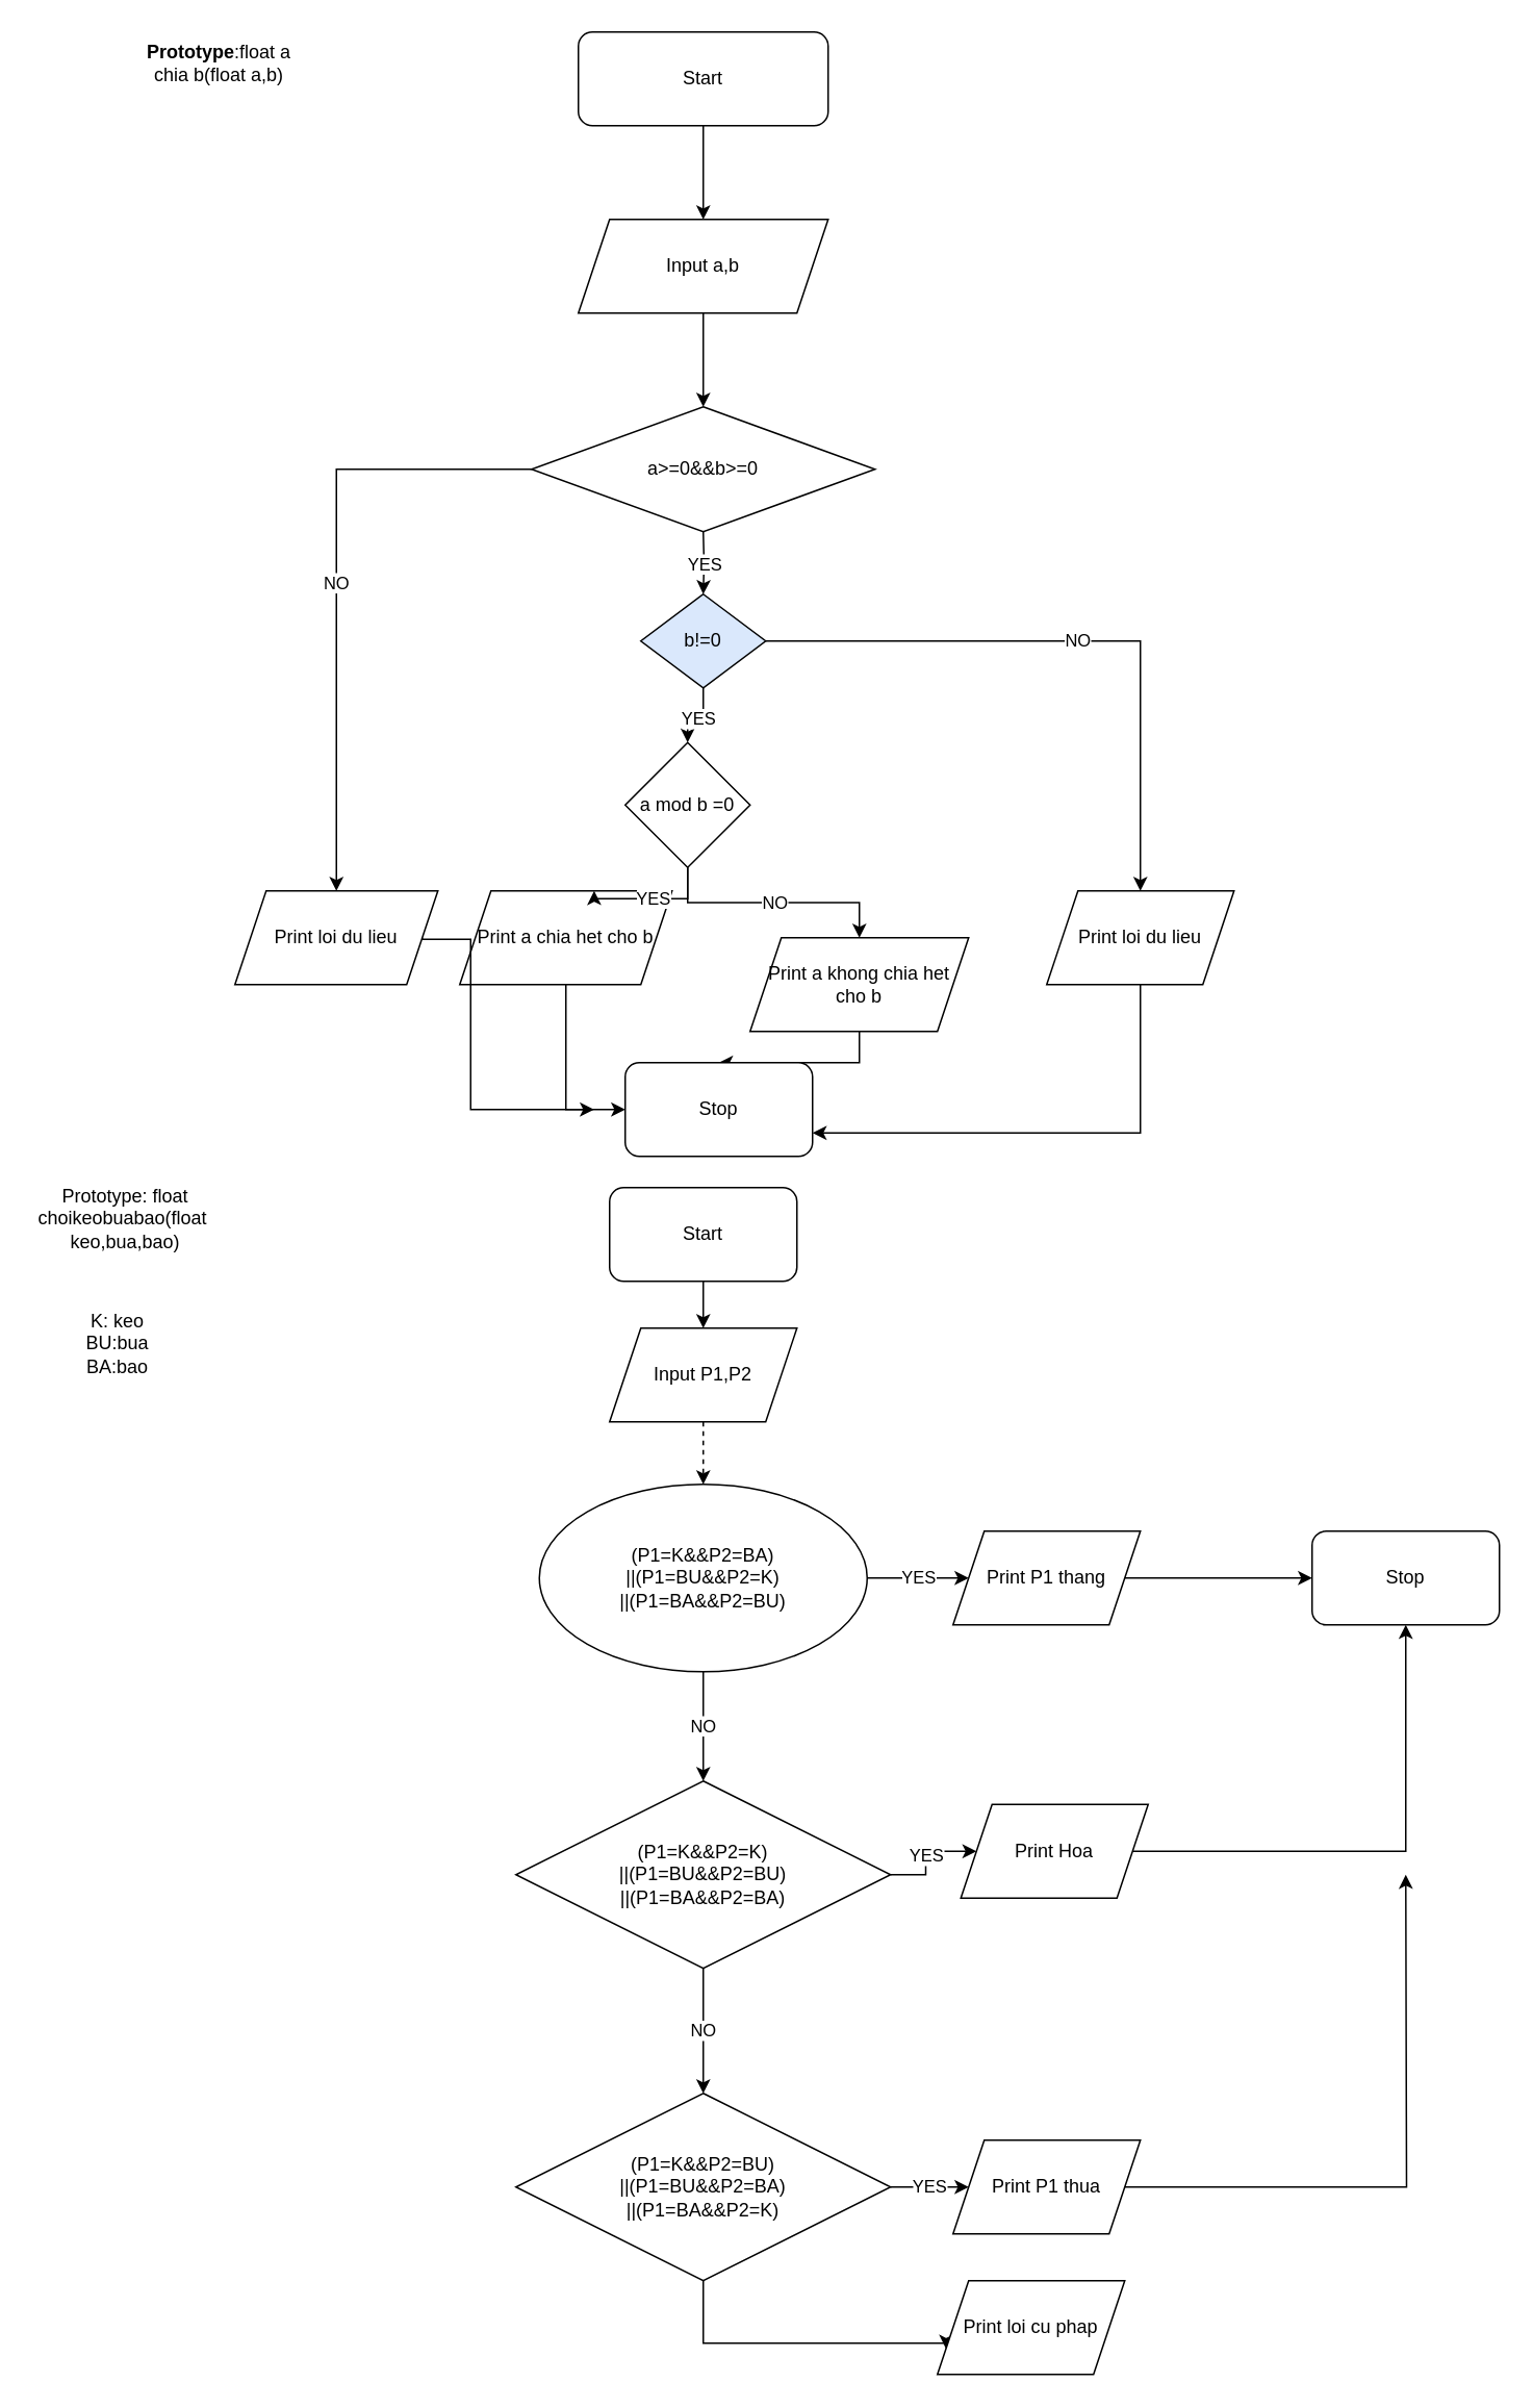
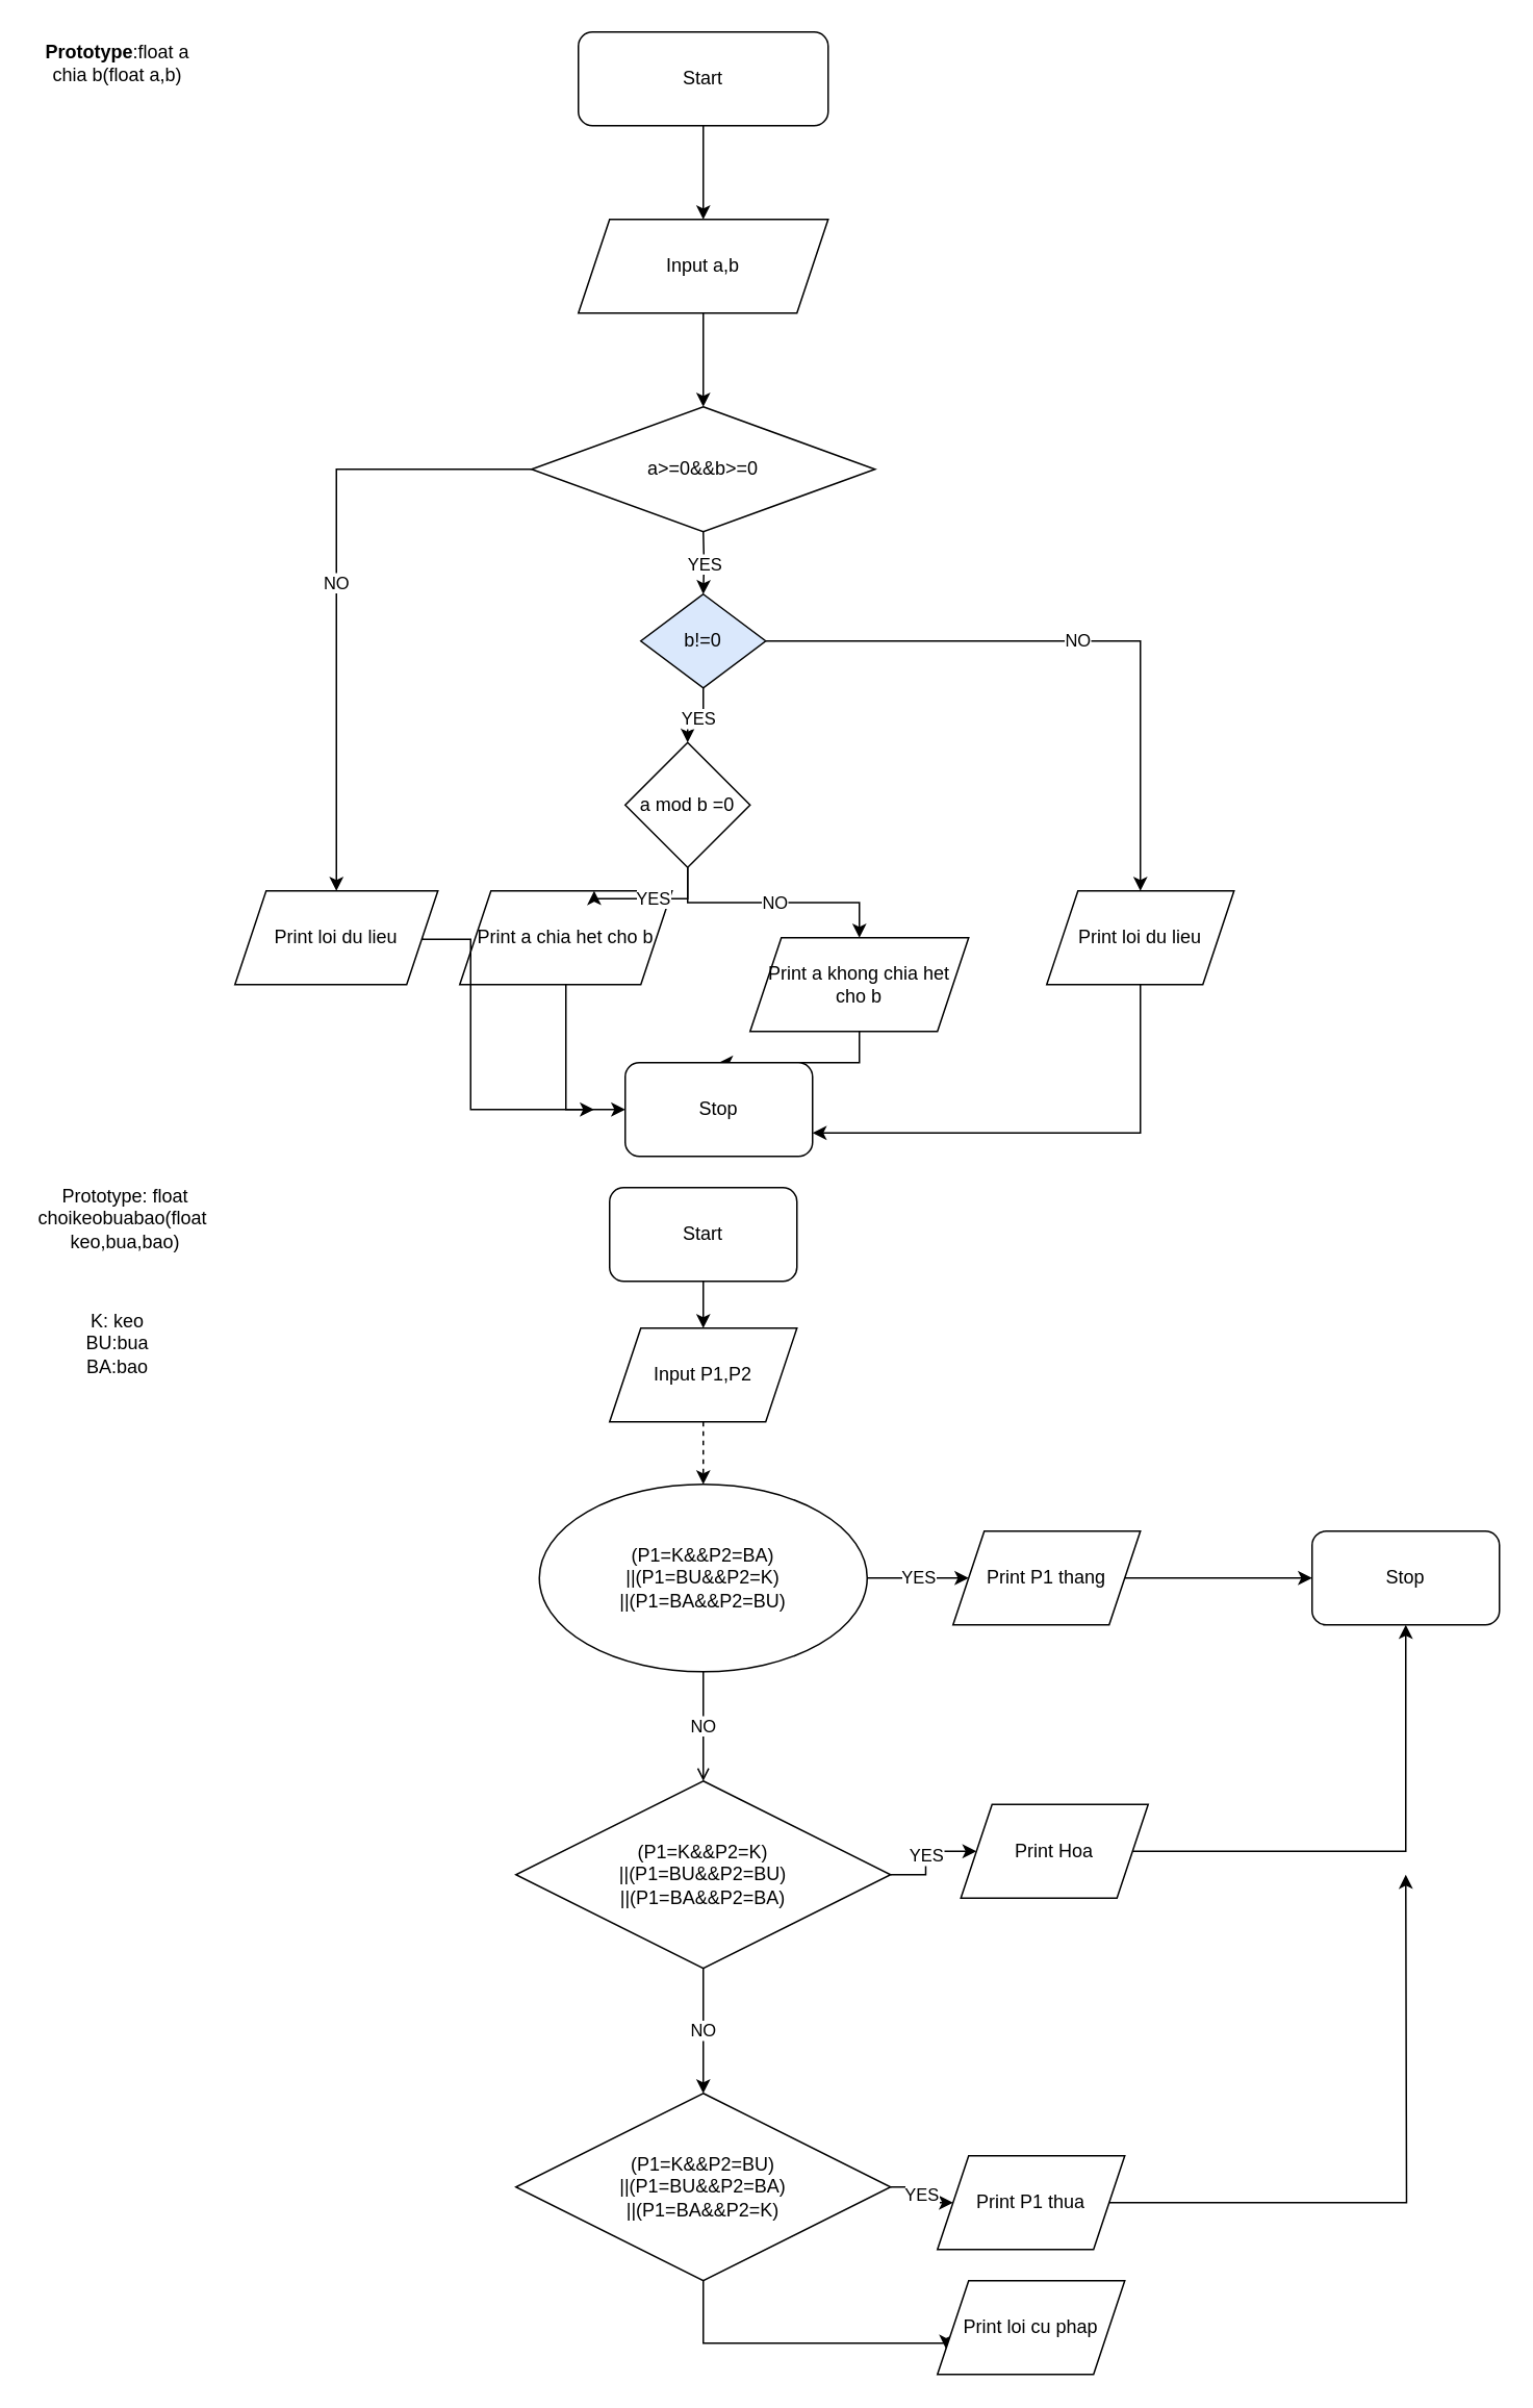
  <mxCell id="0" />
  <mxCell id="1" parent="0" />
  <mxCell id="2" style="edgeStyle=orthogonalEdgeStyle;rounded=0;orthogonalLoop=1;jettySize=auto;html=1;entryX=0.5;entryY=0;entryDx=0;entryDy=0;" edge="1" parent="1" source="3" target="5"><mxGeometry relative="1" as="geometry" /></mxCell>
  <mxCell id="3" value="Start" style="rounded=1;whiteSpace=wrap;html=1;" vertex="1" parent="1"><mxGeometry x="370" y="20" width="160" height="60" as="geometry" /></mxCell>
  <mxCell id="4" value="" style="edgeStyle=orthogonalEdgeStyle;rounded=0;orthogonalLoop=1;jettySize=auto;html=1;" edge="1" parent="1" source="5"><mxGeometry relative="1" as="geometry"><mxPoint x="450" y="260" as="targetPoint" /></mxGeometry></mxCell>
  <mxCell id="5" value="Input a,b" style="shape=parallelogram;perimeter=parallelogramPerimeter;whiteSpace=wrap;html=1;fixedSize=1;" vertex="1" parent="1"><mxGeometry x="370" y="140" width="160" height="60" as="geometry" /></mxCell>
  <mxCell id="6" value="YES" style="edgeStyle=orthogonalEdgeStyle;rounded=0;orthogonalLoop=1;jettySize=auto;html=1;" edge="1" parent="1"><mxGeometry relative="1" as="geometry"><mxPoint x="450" y="340" as="sourcePoint" /><mxPoint x="450" y="380" as="targetPoint" /></mxGeometry></mxCell>
- <mxCell id="7" value="&lt;b&gt;Prototype&lt;/b&gt;:float a chia b(float a,b)" style="text;html=1;align=center;verticalAlign=middle;whiteSpace=wrap;rounded=0;" vertex="1" parent="1"><mxGeometry x="85" y="20" width="110" height="40" as="geometry" /></mxCell>
+ <mxCell id="7" value="&lt;b&gt;Prototype&lt;/b&gt;:float a chia b(float a,b)" style="text;html=1;align=center;verticalAlign=middle;whiteSpace=wrap;rounded=0;" vertex="1" parent="1"><mxGeometry x="20" y="20" width="110" height="40" as="geometry" /></mxCell>
  <mxCell id="8" value="Prototype: float choikeobuabao(float&amp;nbsp; keo,bua,bao)" style="text;html=1;align=center;verticalAlign=middle;whiteSpace=wrap;rounded=0;" vertex="1" parent="1"><mxGeometry x="25" y="740" width="110" height="80" as="geometry" /></mxCell>
  <mxCell id="9" value="K: keo&lt;div&gt;BU:bua&lt;/div&gt;&lt;div&gt;BA:bao&lt;/div&gt;" style="text;html=1;align=center;verticalAlign=middle;whiteSpace=wrap;rounded=0;" vertex="1" parent="1"><mxGeometry x="25" y="780" width="100" height="160" as="geometry" /></mxCell>
  <mxCell id="10" value="" style="edgeStyle=orthogonalEdgeStyle;rounded=0;orthogonalLoop=1;jettySize=auto;html=1;" edge="1" parent="1" source="11" target="13"><mxGeometry relative="1" as="geometry" /></mxCell>
  <mxCell id="11" value="Start" style="rounded=1;whiteSpace=wrap;html=1;" vertex="1" parent="1"><mxGeometry x="390" y="760" width="120" height="60" as="geometry" /></mxCell>
  <mxCell id="12" value="" style="edgeStyle=orthogonalEdgeStyle;rounded=0;orthogonalLoop=1;jettySize=auto;html=1;dashed=1;" edge="1" parent="1" source="13" target="16"><mxGeometry relative="1" as="geometry" /></mxCell>
  <mxCell id="13" value="Input P1,P2" style="shape=parallelogram;perimeter=parallelogramPerimeter;whiteSpace=wrap;html=1;fixedSize=1;" vertex="1" parent="1"><mxGeometry x="390" y="850" width="120" height="60" as="geometry" /></mxCell>
  <mxCell id="14" value="YES" style="edgeStyle=orthogonalEdgeStyle;rounded=0;orthogonalLoop=1;jettySize=auto;html=1;" edge="1" parent="1" source="16" target="18"><mxGeometry relative="1" as="geometry"><Array as="points"><mxPoint x="570" y="1010" /><mxPoint x="570" y="1010" /></Array></mxGeometry></mxCell>
- <mxCell id="15" value="NO" style="edgeStyle=orthogonalEdgeStyle;rounded=0;orthogonalLoop=1;jettySize=auto;html=1;" edge="1" parent="1" source="16" target="21"><mxGeometry relative="1" as="geometry" /></mxCell>
+ <mxCell id="15" value="NO" style="edgeStyle=orthogonalEdgeStyle;rounded=0;orthogonalLoop=1;jettySize=auto;html=1;endArrow=open;" edge="1" parent="1" source="16" target="21"><mxGeometry relative="1" as="geometry" /></mxCell>
  <mxCell id="16" value="(P1=K&amp;amp;&amp;amp;P2=BA)&lt;div&gt;||(P1=BU&amp;amp;&amp;amp;P2=K)&lt;/div&gt;&lt;div&gt;||(P1=BA&amp;amp;&amp;amp;P2=BU)&lt;/div&gt;" style="ellipse;whiteSpace=wrap;html=1;" vertex="1" parent="1"><mxGeometry x="345" y="950" width="210" height="120" as="geometry" /></mxCell>
  <mxCell id="17" value="" style="edgeStyle=orthogonalEdgeStyle;rounded=0;orthogonalLoop=1;jettySize=auto;html=1;" edge="1" parent="1" source="18" target="30"><mxGeometry relative="1" as="geometry" /></mxCell>
  <mxCell id="18" value="Print P1 thang" style="shape=parallelogram;perimeter=parallelogramPerimeter;whiteSpace=wrap;html=1;fixedSize=1;" vertex="1" parent="1"><mxGeometry x="610" y="980" width="120" height="60" as="geometry" /></mxCell>
  <mxCell id="19" value="YES" style="edgeStyle=orthogonalEdgeStyle;rounded=0;orthogonalLoop=1;jettySize=auto;html=1;" edge="1" parent="1" source="21" target="23"><mxGeometry relative="1" as="geometry" /></mxCell>
  <mxCell id="20" value="NO" style="edgeStyle=orthogonalEdgeStyle;rounded=0;orthogonalLoop=1;jettySize=auto;html=1;" edge="1" parent="1" source="21" target="26"><mxGeometry relative="1" as="geometry" /></mxCell>
  <mxCell id="21" value="(P1=K&amp;amp;&amp;amp;P2=K)&lt;div&gt;||(P1=BU&amp;amp;&amp;amp;P2=BU)&lt;/div&gt;&lt;div&gt;||(P1=BA&amp;amp;&amp;amp;P2=BA)&lt;/div&gt;" style="rhombus;whiteSpace=wrap;html=1;" vertex="1" parent="1"><mxGeometry x="330" y="1140" width="240" height="120" as="geometry" /></mxCell>
  <mxCell id="22" style="edgeStyle=orthogonalEdgeStyle;rounded=0;orthogonalLoop=1;jettySize=auto;html=1;entryX=0.5;entryY=1;entryDx=0;entryDy=0;" edge="1" parent="1" source="23" target="30"><mxGeometry relative="1" as="geometry" /></mxCell>
  <mxCell id="23" value="Print Hoa" style="shape=parallelogram;perimeter=parallelogramPerimeter;whiteSpace=wrap;html=1;fixedSize=1;" vertex="1" parent="1"><mxGeometry x="615" y="1155" width="120" height="60" as="geometry" /></mxCell>
  <mxCell id="24" value="YES" style="edgeStyle=orthogonalEdgeStyle;rounded=0;orthogonalLoop=1;jettySize=auto;html=1;" edge="1" parent="1" source="26" target="28"><mxGeometry relative="1" as="geometry" /></mxCell>
  <mxCell id="25" style="edgeStyle=orthogonalEdgeStyle;rounded=0;orthogonalLoop=1;jettySize=auto;html=1;entryX=0;entryY=0.75;entryDx=0;entryDy=0;" edge="1" parent="1" target="29"><mxGeometry relative="1" as="geometry"><mxPoint x="450" y="1450" as="sourcePoint" /><mxPoint x="485.455" y="1553.636" as="targetPoint" /><Array as="points"><mxPoint x="450" y="1500" /><mxPoint x="606" y="1500" /></Array></mxGeometry></mxCell>
  <mxCell id="26" value="(P1=K&amp;amp;&amp;amp;P2=BU)&lt;div&gt;||(P1=BU&amp;amp;&amp;amp;P2=BA)&lt;/div&gt;&lt;div&gt;||(P1=BA&amp;amp;&amp;amp;P2=K)&lt;/div&gt;" style="rhombus;whiteSpace=wrap;html=1;" vertex="1" parent="1"><mxGeometry x="330" y="1340" width="240" height="120" as="geometry" /></mxCell>
  <mxCell id="27" style="edgeStyle=orthogonalEdgeStyle;rounded=0;orthogonalLoop=1;jettySize=auto;html=1;" edge="1" parent="1" source="28"><mxGeometry relative="1" as="geometry"><mxPoint x="900" y="1200" as="targetPoint" /></mxGeometry></mxCell>
- <mxCell id="28" value="Print P1 thua" style="shape=parallelogram;perimeter=parallelogramPerimeter;whiteSpace=wrap;html=1;fixedSize=1;" vertex="1" parent="1"><mxGeometry x="610" y="1370" width="120" height="60" as="geometry" /></mxCell>
+ <mxCell id="28" value="Print P1 thua" style="shape=parallelogram;perimeter=parallelogramPerimeter;whiteSpace=wrap;html=1;fixedSize=1;" vertex="1" parent="1"><mxGeometry x="600" y="1380" width="120" height="60" as="geometry" /></mxCell>
  <mxCell id="29" value="Print loi cu phap" style="shape=parallelogram;perimeter=parallelogramPerimeter;whiteSpace=wrap;html=1;fixedSize=1;" vertex="1" parent="1"><mxGeometry x="600" y="1460" width="120" height="60" as="geometry" /></mxCell>
  <mxCell id="30" value="Stop" style="rounded=1;whiteSpace=wrap;html=1;" vertex="1" parent="1"><mxGeometry x="840" y="980" width="120" height="60" as="geometry" /></mxCell>
  <mxCell id="31" value="NO" style="edgeStyle=orthogonalEdgeStyle;rounded=0;orthogonalLoop=1;jettySize=auto;html=1;entryX=0.5;entryY=0;entryDx=0;entryDy=0;" edge="1" parent="1" source="32" target="43"><mxGeometry relative="1" as="geometry" /></mxCell>
  <mxCell id="32" value="a&amp;gt;=0&amp;amp;&amp;amp;b&amp;gt;=0" style="rhombus;whiteSpace=wrap;html=1;" vertex="1" parent="1"><mxGeometry x="340" y="260" width="220" height="80" as="geometry" /></mxCell>
  <mxCell id="33" value="YES" style="edgeStyle=orthogonalEdgeStyle;rounded=0;orthogonalLoop=1;jettySize=auto;html=1;" edge="1" parent="1" source="35" target="37"><mxGeometry relative="1" as="geometry" /></mxCell>
  <mxCell id="34" value="NO" style="edgeStyle=orthogonalEdgeStyle;rounded=0;orthogonalLoop=1;jettySize=auto;html=1;" edge="1" parent="1" source="35" target="45"><mxGeometry relative="1" as="geometry" /></mxCell>
  <mxCell id="35" value="b!=0" style="rhombus;whiteSpace=wrap;html=1;fillColor=#dae8fc;" vertex="1" parent="1"><mxGeometry x="410" y="380" width="80" height="60" as="geometry" /></mxCell>
  <mxCell id="36" value="NO" style="edgeStyle=orthogonalEdgeStyle;rounded=0;orthogonalLoop=1;jettySize=auto;html=1;" edge="1" parent="1" source="37" target="41"><mxGeometry relative="1" as="geometry" /></mxCell>
  <mxCell id="37" value="a mod b =0" style="rhombus;whiteSpace=wrap;html=1;" vertex="1" parent="1"><mxGeometry x="400" y="475" width="80" height="80" as="geometry" /></mxCell>
  <mxCell id="38" style="edgeStyle=orthogonalEdgeStyle;rounded=0;orthogonalLoop=1;jettySize=auto;html=1;entryX=0;entryY=0.5;entryDx=0;entryDy=0;" edge="1" parent="1" source="39" target="47"><mxGeometry relative="1" as="geometry" /></mxCell>
  <mxCell id="39" value="Print a chia het cho b" style="shape=parallelogram;perimeter=parallelogramPerimeter;whiteSpace=wrap;html=1;fixedSize=1;" vertex="1" parent="1"><mxGeometry x="294" y="570" width="136" height="60" as="geometry" /></mxCell>
  <mxCell id="40" style="edgeStyle=orthogonalEdgeStyle;rounded=0;orthogonalLoop=1;jettySize=auto;html=1;" edge="1" parent="1" source="41" target="47"><mxGeometry relative="1" as="geometry" /></mxCell>
  <mxCell id="41" value="Print a khong chia het cho b" style="shape=parallelogram;perimeter=parallelogramPerimeter;whiteSpace=wrap;html=1;fixedSize=1;" vertex="1" parent="1"><mxGeometry x="480" y="600" width="140" height="60" as="geometry" /></mxCell>
  <mxCell id="42" style="edgeStyle=orthogonalEdgeStyle;rounded=0;orthogonalLoop=1;jettySize=auto;html=1;" edge="1" parent="1"><mxGeometry relative="1" as="geometry"><mxPoint x="380" y="710" as="targetPoint" /><mxPoint x="270" y="600" as="sourcePoint" /><Array as="points"><mxPoint x="270" y="601" /><mxPoint x="301" y="601" /></Array></mxGeometry></mxCell>
  <mxCell id="43" value="Print loi du lieu" style="shape=parallelogram;perimeter=parallelogramPerimeter;whiteSpace=wrap;html=1;fixedSize=1;" vertex="1" parent="1"><mxGeometry x="150" y="570" width="130" height="60" as="geometry" /></mxCell>
  <mxCell id="44" style="edgeStyle=orthogonalEdgeStyle;rounded=0;orthogonalLoop=1;jettySize=auto;html=1;entryX=1;entryY=0.75;entryDx=0;entryDy=0;" edge="1" parent="1" source="45" target="47"><mxGeometry relative="1" as="geometry"><mxPoint x="640" y="720" as="targetPoint" /><Array as="points"><mxPoint x="730" y="725" /></Array></mxGeometry></mxCell>
  <mxCell id="45" value="Print loi du lieu" style="shape=parallelogram;perimeter=parallelogramPerimeter;whiteSpace=wrap;html=1;fixedSize=1;" vertex="1" parent="1"><mxGeometry x="670" y="570" width="120" height="60" as="geometry" /></mxCell>
  <mxCell id="46" value="YES" style="edgeStyle=orthogonalEdgeStyle;rounded=0;orthogonalLoop=1;jettySize=auto;html=1;entryX=0.633;entryY=0;entryDx=0;entryDy=0;entryPerimeter=0;" edge="1" parent="1" source="37" target="39"><mxGeometry relative="1" as="geometry" /></mxCell>
  <mxCell id="47" value="Stop" style="rounded=1;whiteSpace=wrap;html=1;" vertex="1" parent="1"><mxGeometry x="400" y="680" width="120" height="60" as="geometry" /></mxCell>
